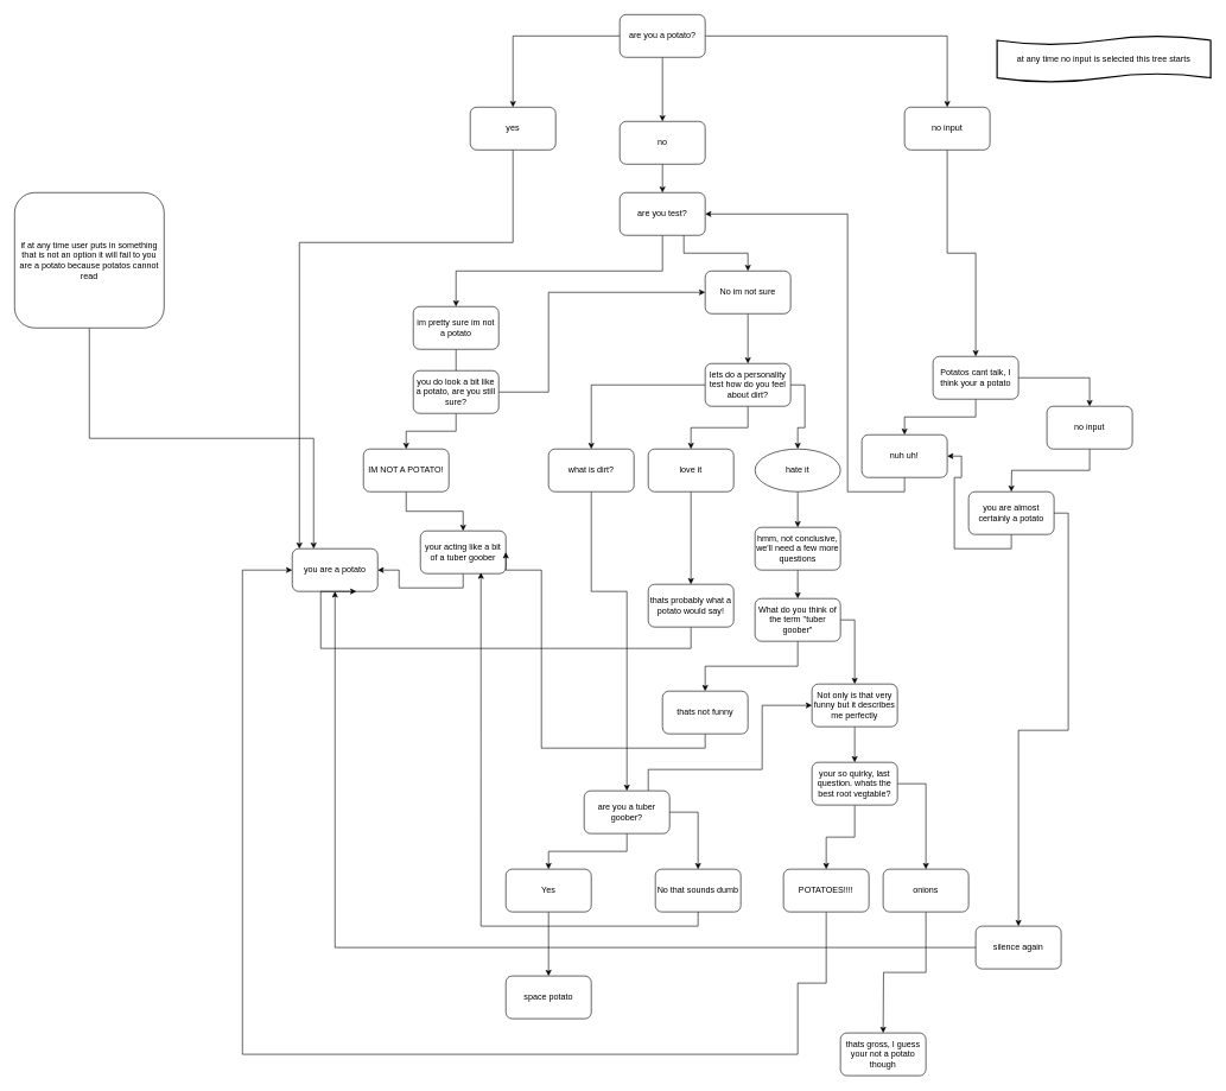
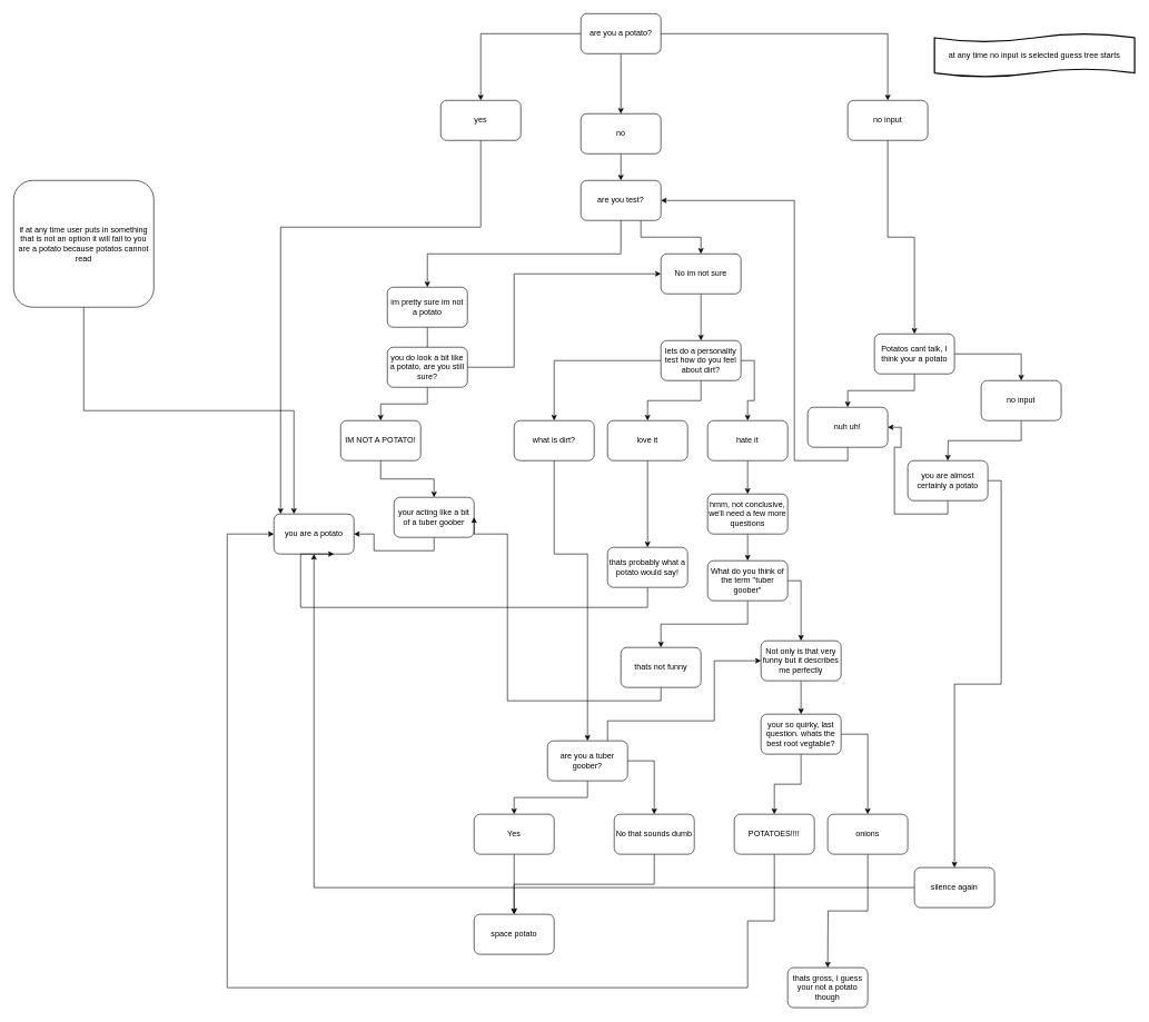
  <mxCell id="0" />
  <mxCell id="1" parent="0" />
  <mxCell id="2" style="edgeStyle=orthogonalEdgeStyle;rounded=0;orthogonalLoop=1;jettySize=auto;html=1;exitX=0.5;exitY=1;exitDx=0;exitDy=0;entryX=0.5;entryY=0;entryDx=0;entryDy=0;" parent="1" source="5" target="9" edge="1"><mxGeometry relative="1" as="geometry" /></mxCell>
  <mxCell id="3" style="edgeStyle=orthogonalEdgeStyle;rounded=0;orthogonalLoop=1;jettySize=auto;html=1;exitX=0;exitY=0.5;exitDx=0;exitDy=0;entryX=0.5;entryY=0;entryDx=0;entryDy=0;" parent="1" source="5" target="7" edge="1"><mxGeometry relative="1" as="geometry" /></mxCell>
  <mxCell id="4" style="edgeStyle=orthogonalEdgeStyle;rounded=0;orthogonalLoop=1;jettySize=auto;html=1;exitX=1;exitY=0.5;exitDx=0;exitDy=0;entryX=0.5;entryY=0;entryDx=0;entryDy=0;" parent="1" source="5" target="11" edge="1"><mxGeometry relative="1" as="geometry" /></mxCell>
  <mxCell id="5" value="are you a potato?" style="rounded=1;whiteSpace=wrap;html=1;" parent="1" vertex="1"><mxGeometry x="870" y="20" width="120" height="60" as="geometry" /></mxCell>
  <mxCell id="6" style="edgeStyle=orthogonalEdgeStyle;rounded=0;orthogonalLoop=1;jettySize=auto;html=1;exitX=0.5;exitY=1;exitDx=0;exitDy=0;" parent="1" source="7" target="12" edge="1"><mxGeometry relative="1" as="geometry"><Array as="points"><mxPoint x="720" y="340" /><mxPoint x="420" y="340" /></Array></mxGeometry></mxCell>
  <mxCell id="7" value="yes" style="rounded=1;whiteSpace=wrap;html=1;" parent="1" vertex="1"><mxGeometry x="660" y="150" width="120" height="60" as="geometry" /></mxCell>
  <mxCell id="8" style="edgeStyle=orthogonalEdgeStyle;rounded=0;orthogonalLoop=1;jettySize=auto;html=1;exitX=0.5;exitY=1;exitDx=0;exitDy=0;entryX=0.5;entryY=0;entryDx=0;entryDy=0;" parent="1" source="9" target="15" edge="1"><mxGeometry relative="1" as="geometry" /></mxCell>
  <mxCell id="9" value="no" style="rounded=1;whiteSpace=wrap;html=1;" parent="1" vertex="1"><mxGeometry x="870" y="170" width="120" height="60" as="geometry" /></mxCell>
  <mxCell id="10" style="edgeStyle=orthogonalEdgeStyle;rounded=0;orthogonalLoop=1;jettySize=auto;html=1;exitX=0.5;exitY=1;exitDx=0;exitDy=0;entryX=0.5;entryY=0;entryDx=0;entryDy=0;" parent="1" source="11" target="26" edge="1"><mxGeometry relative="1" as="geometry"><mxPoint x="1230" y="460" as="targetPoint" /></mxGeometry></mxCell>
  <mxCell id="11" value="no input" style="rounded=1;whiteSpace=wrap;html=1;" parent="1" vertex="1"><mxGeometry x="1270" y="150" width="120" height="60" as="geometry" /></mxCell>
  <mxCell id="12" value="you are a potato" style="rounded=1;whiteSpace=wrap;html=1;" parent="1" vertex="1"><mxGeometry x="410" y="770" width="120" height="60" as="geometry" /></mxCell>
  <mxCell id="13" style="edgeStyle=orthogonalEdgeStyle;rounded=0;orthogonalLoop=1;jettySize=auto;html=1;exitX=0.5;exitY=1;exitDx=0;exitDy=0;" parent="1" source="15" target="17" edge="1"><mxGeometry relative="1" as="geometry"><mxPoint x="820" y="380" as="targetPoint" /></mxGeometry></mxCell>
  <mxCell id="14" style="edgeStyle=orthogonalEdgeStyle;rounded=0;orthogonalLoop=1;jettySize=auto;html=1;exitX=0.75;exitY=1;exitDx=0;exitDy=0;entryX=0.5;entryY=0;entryDx=0;entryDy=0;" parent="1" source="15" target="37" edge="1"><mxGeometry relative="1" as="geometry" /></mxCell>
  <mxCell id="15" value="are you test?" style="rounded=1;whiteSpace=wrap;html=1;" parent="1" vertex="1"><mxGeometry x="870" y="270" width="120" height="60" as="geometry" /></mxCell>
  <mxCell id="16" style="edgeStyle=orthogonalEdgeStyle;rounded=0;orthogonalLoop=1;jettySize=auto;html=1;exitX=0.5;exitY=1;exitDx=0;exitDy=0;" parent="1" source="17" edge="1"><mxGeometry relative="1" as="geometry"><mxPoint x="640" y="550" as="targetPoint" /></mxGeometry></mxCell>
  <mxCell id="17" value="im pretty sure im not a potato" style="rounded=1;whiteSpace=wrap;html=1;" parent="1" vertex="1"><mxGeometry x="580" y="430" width="120" height="60" as="geometry" /></mxCell>
  <mxCell id="18" style="edgeStyle=orthogonalEdgeStyle;rounded=0;orthogonalLoop=1;jettySize=auto;html=1;exitX=0.5;exitY=1;exitDx=0;exitDy=0;" parent="1" source="63" target="23" edge="1"><mxGeometry relative="1" as="geometry"><mxPoint x="660" y="780" as="targetPoint" /><mxPoint x="590" y="730" as="sourcePoint" /></mxGeometry></mxCell>
  <mxCell id="19" style="edgeStyle=orthogonalEdgeStyle;rounded=0;orthogonalLoop=1;jettySize=auto;html=1;exitX=0.5;exitY=1;exitDx=0;exitDy=0;entryX=0.5;entryY=0;entryDx=0;entryDy=0;" parent="1" source="21" target="63" edge="1"><mxGeometry relative="1" as="geometry" /></mxCell>
  <mxCell id="20" style="edgeStyle=orthogonalEdgeStyle;rounded=0;orthogonalLoop=1;jettySize=auto;html=1;exitX=1;exitY=0.5;exitDx=0;exitDy=0;entryX=0;entryY=0.5;entryDx=0;entryDy=0;" parent="1" source="21" target="37" edge="1"><mxGeometry relative="1" as="geometry"><Array as="points"><mxPoint x="770" y="550" /><mxPoint x="770" y="410" /></Array></mxGeometry></mxCell>
  <mxCell id="21" value="you do look a bit like a potato, are you still sure?" style="rounded=1;whiteSpace=wrap;html=1;" parent="1" vertex="1"><mxGeometry x="580" y="520" width="120" height="60" as="geometry" /></mxCell>
  <mxCell id="22" style="edgeStyle=orthogonalEdgeStyle;rounded=0;orthogonalLoop=1;jettySize=auto;html=1;exitX=0.5;exitY=1;exitDx=0;exitDy=0;entryX=1;entryY=0.5;entryDx=0;entryDy=0;" parent="1" source="23" target="12" edge="1"><mxGeometry relative="1" as="geometry" /></mxCell>
  <mxCell id="23" value="your acting like a bit of a tuber goober" style="rounded=1;whiteSpace=wrap;html=1;" parent="1" vertex="1"><mxGeometry x="590" y="745" width="120" height="60" as="geometry" /></mxCell>
  <mxCell id="24" style="edgeStyle=orthogonalEdgeStyle;rounded=0;orthogonalLoop=1;jettySize=auto;html=1;exitX=0.5;exitY=1;exitDx=0;exitDy=0;" parent="1" source="26" target="28" edge="1"><mxGeometry relative="1" as="geometry"><mxPoint x="1270" y="610" as="targetPoint" /></mxGeometry></mxCell>
  <mxCell id="25" style="edgeStyle=orthogonalEdgeStyle;rounded=0;orthogonalLoop=1;jettySize=auto;html=1;exitX=1;exitY=0.5;exitDx=0;exitDy=0;" parent="1" source="26" target="30" edge="1"><mxGeometry relative="1" as="geometry" /></mxCell>
  <mxCell id="26" value="Potatos cant talk, I think your a potato" style="rounded=1;whiteSpace=wrap;html=1;" parent="1" vertex="1"><mxGeometry x="1310" y="500" width="120" height="60" as="geometry" /></mxCell>
  <mxCell id="27" style="edgeStyle=orthogonalEdgeStyle;rounded=0;orthogonalLoop=1;jettySize=auto;html=1;exitX=0.5;exitY=1;exitDx=0;exitDy=0;entryX=1;entryY=0.5;entryDx=0;entryDy=0;" parent="1" source="28" target="15" edge="1"><mxGeometry relative="1" as="geometry"><Array as="points"><mxPoint x="1270" y="690" /><mxPoint x="1190" y="690" /><mxPoint x="1190" y="300" /></Array></mxGeometry></mxCell>
  <mxCell id="28" value="nuh uh!" style="rounded=1;whiteSpace=wrap;html=1;" parent="1" vertex="1"><mxGeometry x="1210" y="610" width="120" height="60" as="geometry" /></mxCell>
  <mxCell id="29" style="edgeStyle=orthogonalEdgeStyle;rounded=0;orthogonalLoop=1;jettySize=auto;html=1;exitX=0.5;exitY=1;exitDx=0;exitDy=0;" parent="1" source="30" edge="1"><mxGeometry relative="1" as="geometry"><mxPoint x="1420" y="690" as="targetPoint" /></mxGeometry></mxCell>
  <mxCell id="30" value="no input" style="rounded=1;whiteSpace=wrap;html=1;" parent="1" vertex="1"><mxGeometry x="1470" y="570" width="120" height="60" as="geometry" /></mxCell>
  <mxCell id="31" style="edgeStyle=orthogonalEdgeStyle;rounded=0;orthogonalLoop=1;jettySize=auto;html=1;exitX=0.5;exitY=1;exitDx=0;exitDy=0;entryX=1;entryY=0.5;entryDx=0;entryDy=0;" parent="1" source="33" target="28" edge="1"><mxGeometry relative="1" as="geometry" /></mxCell>
  <mxCell id="32" style="edgeStyle=orthogonalEdgeStyle;rounded=0;orthogonalLoop=1;jettySize=auto;html=1;exitX=1;exitY=0.5;exitDx=0;exitDy=0;entryX=0.5;entryY=0;entryDx=0;entryDy=0;" parent="1" source="33" target="35" edge="1"><mxGeometry relative="1" as="geometry"><mxPoint x="1270" y="920" as="targetPoint" /></mxGeometry></mxCell>
  <mxCell id="33" value="you are almost certainly a potato" style="rounded=1;whiteSpace=wrap;html=1;" parent="1" vertex="1"><mxGeometry x="1360" y="690" width="120" height="60" as="geometry" /></mxCell>
  <mxCell id="34" style="edgeStyle=orthogonalEdgeStyle;rounded=0;orthogonalLoop=1;jettySize=auto;html=1;exitX=0;exitY=0.5;exitDx=0;exitDy=0;" parent="1" source="35" target="12" edge="1"><mxGeometry relative="1" as="geometry" /></mxCell>
  <mxCell id="35" value="silence again" style="rounded=1;whiteSpace=wrap;html=1;" parent="1" vertex="1"><mxGeometry x="1370" y="1300" width="120" height="60" as="geometry" /></mxCell>
  <mxCell id="36" style="edgeStyle=orthogonalEdgeStyle;rounded=0;orthogonalLoop=1;jettySize=auto;html=1;exitX=0.5;exitY=1;exitDx=0;exitDy=0;" parent="1" source="37" target="41" edge="1"><mxGeometry relative="1" as="geometry"><mxPoint x="1050" y="500" as="targetPoint" /></mxGeometry></mxCell>
  <mxCell id="37" value="No im not sure" style="rounded=1;whiteSpace=wrap;html=1;" parent="1" vertex="1"><mxGeometry x="990" y="380" width="120" height="60" as="geometry" /></mxCell>
  <mxCell id="38" style="edgeStyle=orthogonalEdgeStyle;rounded=0;orthogonalLoop=1;jettySize=auto;html=1;exitX=0.5;exitY=1;exitDx=0;exitDy=0;" parent="1" source="41" target="43" edge="1"><mxGeometry relative="1" as="geometry" /></mxCell>
  <mxCell id="39" style="edgeStyle=orthogonalEdgeStyle;rounded=0;orthogonalLoop=1;jettySize=auto;html=1;exitX=1;exitY=0.5;exitDx=0;exitDy=0;entryX=0.5;entryY=0;entryDx=0;entryDy=0;" parent="1" source="41" target="45" edge="1"><mxGeometry relative="1" as="geometry" /></mxCell>
  <mxCell id="40" style="edgeStyle=orthogonalEdgeStyle;rounded=0;orthogonalLoop=1;jettySize=auto;html=1;exitX=0;exitY=0.5;exitDx=0;exitDy=0;entryX=0.5;entryY=0;entryDx=0;entryDy=0;" parent="1" source="41" target="47" edge="1"><mxGeometry relative="1" as="geometry"><mxPoint x="890" y="710" as="targetPoint" /></mxGeometry></mxCell>
  <mxCell id="41" value="lets do a personality test how do you feel about dirt?" style="rounded=1;whiteSpace=wrap;html=1;" parent="1" vertex="1"><mxGeometry x="990" y="510" width="120" height="60" as="geometry" /></mxCell>
  <mxCell id="42" style="edgeStyle=orthogonalEdgeStyle;rounded=0;orthogonalLoop=1;jettySize=auto;html=1;exitX=0.5;exitY=1;exitDx=0;exitDy=0;entryX=0.5;entryY=0;entryDx=0;entryDy=0;" parent="1" source="43" target="49" edge="1"><mxGeometry relative="1" as="geometry" /></mxCell>
  <mxCell id="43" value="love it" style="rounded=1;whiteSpace=wrap;html=1;" parent="1" vertex="1"><mxGeometry x="910" y="630" width="120" height="60" as="geometry" /></mxCell>
  <mxCell id="44" style="edgeStyle=orthogonalEdgeStyle;rounded=0;orthogonalLoop=1;jettySize=auto;html=1;exitX=0.5;exitY=1;exitDx=0;exitDy=0;entryX=0.5;entryY=0;entryDx=0;entryDy=0;" parent="1" source="45" target="51" edge="1"><mxGeometry relative="1" as="geometry" /></mxCell>
- <mxCell id="45" value="hate it" style="ellipse;whiteSpace=wrap;html=1;" parent="1" vertex="1"><mxGeometry x="1060" y="630" width="120" height="60" as="geometry" /></mxCell>
+ <mxCell id="45" value="hate it" style="rounded=1;whiteSpace=wrap;html=1;" parent="1" vertex="1"><mxGeometry x="1060" y="630" width="120" height="60" as="geometry" /></mxCell>
  <mxCell id="46" style="edgeStyle=orthogonalEdgeStyle;rounded=0;orthogonalLoop=1;jettySize=auto;html=1;exitX=0.5;exitY=1;exitDx=0;exitDy=0;entryX=0.5;entryY=0;entryDx=0;entryDy=0;" parent="1" source="47" target="67" edge="1"><mxGeometry relative="1" as="geometry"><Array as="points"><mxPoint x="830" y="830" /><mxPoint x="880" y="830" /></Array></mxGeometry></mxCell>
  <mxCell id="47" value="what is dirt?" style="rounded=1;whiteSpace=wrap;html=1;" parent="1" vertex="1"><mxGeometry x="770" y="630" width="120" height="60" as="geometry" /></mxCell>
  <mxCell id="48" style="edgeStyle=orthogonalEdgeStyle;rounded=0;orthogonalLoop=1;jettySize=auto;html=1;exitX=0.5;exitY=1;exitDx=0;exitDy=0;entryX=0.75;entryY=1;entryDx=0;entryDy=0;" parent="1" source="49" target="12" edge="1"><mxGeometry relative="1" as="geometry"><Array as="points"><mxPoint x="970" y="910" /><mxPoint x="450" y="910" /></Array></mxGeometry></mxCell>
  <mxCell id="49" value="thats probably what a potato would say!" style="rounded=1;whiteSpace=wrap;html=1;" parent="1" vertex="1"><mxGeometry x="910" y="820" width="120" height="60" as="geometry" /></mxCell>
  <mxCell id="50" style="edgeStyle=orthogonalEdgeStyle;rounded=0;orthogonalLoop=1;jettySize=auto;html=1;exitX=0.5;exitY=1;exitDx=0;exitDy=0;entryX=0.5;entryY=0;entryDx=0;entryDy=0;" parent="1" source="51" target="55" edge="1"><mxGeometry relative="1" as="geometry" /></mxCell>
  <mxCell id="51" value="hmm, not conclusive, we'll need a few more questions" style="rounded=1;whiteSpace=wrap;html=1;" parent="1" vertex="1"><mxGeometry x="1060" y="740" width="120" height="60" as="geometry" /></mxCell>
- <mxCell id="52" value="&lt;span style=&quot;text-wrap: nowrap;&quot;&gt;at any time no input is selected this tree starts&lt;/span&gt;" style="shape=tape;whiteSpace=wrap;html=1;strokeWidth=2;size=0.19" parent="1" vertex="1"><mxGeometry x="1400" y="50" width="300" height="65" as="geometry" /></mxCell>
+ <mxCell id="52" value="&lt;span style=&quot;text-wrap: nowrap;&quot;&gt;at any time no input is selected guess tree starts&lt;/span&gt;" style="shape=tape;whiteSpace=wrap;html=1;strokeWidth=2;size=0.19" parent="1" vertex="1"><mxGeometry x="1400" y="50" width="300" height="65" as="geometry" /></mxCell>
  <mxCell id="53" style="edgeStyle=orthogonalEdgeStyle;rounded=0;orthogonalLoop=1;jettySize=auto;html=1;exitX=0.5;exitY=1;exitDx=0;exitDy=0;" parent="1" source="55" target="57" edge="1"><mxGeometry relative="1" as="geometry"><mxPoint x="990" y="970" as="targetPoint" /></mxGeometry></mxCell>
  <mxCell id="54" style="edgeStyle=orthogonalEdgeStyle;rounded=0;orthogonalLoop=1;jettySize=auto;html=1;exitX=1;exitY=0.5;exitDx=0;exitDy=0;entryX=0.5;entryY=0;entryDx=0;entryDy=0;" parent="1" source="55" target="59" edge="1"><mxGeometry relative="1" as="geometry" /></mxCell>
  <mxCell id="55" value="What do you think of the term &quot;tuber goober&quot;" style="rounded=1;whiteSpace=wrap;html=1;" parent="1" vertex="1"><mxGeometry x="1060" y="840" width="120" height="60" as="geometry" /></mxCell>
  <mxCell id="56" style="edgeStyle=orthogonalEdgeStyle;rounded=0;orthogonalLoop=1;jettySize=auto;html=1;exitX=0.5;exitY=1;exitDx=0;exitDy=0;entryX=1;entryY=0.5;entryDx=0;entryDy=0;" parent="1" source="57" target="23" edge="1"><mxGeometry relative="1" as="geometry"><Array as="points"><mxPoint x="990" y="1050" /><mxPoint x="760" y="1050" /><mxPoint x="760" y="800" /></Array></mxGeometry></mxCell>
  <mxCell id="57" value="thats not funny" style="rounded=1;whiteSpace=wrap;html=1;" parent="1" vertex="1"><mxGeometry x="930" y="970" width="120" height="60" as="geometry" /></mxCell>
  <mxCell id="58" style="edgeStyle=orthogonalEdgeStyle;rounded=0;orthogonalLoop=1;jettySize=auto;html=1;exitX=0.5;exitY=1;exitDx=0;exitDy=0;entryX=0.5;entryY=0;entryDx=0;entryDy=0;" parent="1" source="59" target="62" edge="1"><mxGeometry relative="1" as="geometry" /></mxCell>
  <mxCell id="59" value="Not only is that very funny but it describes me perfectly" style="rounded=1;whiteSpace=wrap;html=1;" parent="1" vertex="1"><mxGeometry x="1140" y="960" width="120" height="60" as="geometry" /></mxCell>
  <mxCell id="60" style="edgeStyle=orthogonalEdgeStyle;rounded=0;orthogonalLoop=1;jettySize=auto;html=1;exitX=0.5;exitY=1;exitDx=0;exitDy=0;" parent="1" source="62" target="74" edge="1"><mxGeometry relative="1" as="geometry" /></mxCell>
  <mxCell id="61" style="edgeStyle=orthogonalEdgeStyle;rounded=0;orthogonalLoop=1;jettySize=auto;html=1;exitX=1;exitY=0.5;exitDx=0;exitDy=0;" parent="1" source="62" target="76" edge="1"><mxGeometry relative="1" as="geometry" /></mxCell>
  <mxCell id="62" value="your so quirky, last question. whats the best root vegtable?" style="rounded=1;whiteSpace=wrap;html=1;" parent="1" vertex="1"><mxGeometry x="1140" y="1070" width="120" height="60" as="geometry" /></mxCell>
  <mxCell id="63" value="IM NOT A POTATO!" style="rounded=1;whiteSpace=wrap;html=1;" parent="1" vertex="1"><mxGeometry x="510" y="630" width="120" height="60" as="geometry" /></mxCell>
  <mxCell id="64" style="edgeStyle=orthogonalEdgeStyle;rounded=0;orthogonalLoop=1;jettySize=auto;html=1;exitX=0.5;exitY=1;exitDx=0;exitDy=0;entryX=0.5;entryY=0;entryDx=0;entryDy=0;" parent="1" source="67" target="69" edge="1"><mxGeometry relative="1" as="geometry"><mxPoint x="800" y="1210" as="targetPoint" /></mxGeometry></mxCell>
  <mxCell id="65" style="edgeStyle=orthogonalEdgeStyle;rounded=0;orthogonalLoop=1;jettySize=auto;html=1;exitX=1;exitY=0.5;exitDx=0;exitDy=0;entryX=0.5;entryY=0;entryDx=0;entryDy=0;" parent="1" source="67" target="71" edge="1"><mxGeometry relative="1" as="geometry" /></mxCell>
  <mxCell id="66" style="edgeStyle=orthogonalEdgeStyle;rounded=0;orthogonalLoop=1;jettySize=auto;html=1;exitX=0.75;exitY=0;exitDx=0;exitDy=0;entryX=0;entryY=0.5;entryDx=0;entryDy=0;" parent="1" source="67" target="59" edge="1"><mxGeometry relative="1" as="geometry"><Array as="points"><mxPoint x="910" y="1080" /><mxPoint x="1070" y="1080" /><mxPoint x="1070" y="990" /></Array></mxGeometry></mxCell>
  <mxCell id="67" value="are you a tuber goober?" style="rounded=1;whiteSpace=wrap;html=1;" parent="1" vertex="1"><mxGeometry x="820" y="1110" width="120" height="60" as="geometry" /></mxCell>
  <mxCell id="68" style="edgeStyle=orthogonalEdgeStyle;rounded=0;orthogonalLoop=1;jettySize=auto;html=1;exitX=0.5;exitY=1;exitDx=0;exitDy=0;" parent="1" source="69" target="70" edge="1"><mxGeometry relative="1" as="geometry" /></mxCell>
  <mxCell id="69" value="Yes" style="rounded=1;whiteSpace=wrap;html=1;" parent="1" vertex="1"><mxGeometry x="710" y="1220" width="120" height="60" as="geometry" /></mxCell>
  <mxCell id="70" value="space potato" style="rounded=1;whiteSpace=wrap;html=1;" parent="1" vertex="1"><mxGeometry x="710" y="1370" width="120" height="60" as="geometry" /></mxCell>
  <mxCell id="71" value="No that sounds dumb" style="rounded=1;whiteSpace=wrap;html=1;" parent="1" vertex="1"><mxGeometry x="920" y="1220" width="120" height="60" as="geometry" /></mxCell>
- <mxCell id="72" style="edgeStyle=orthogonalEdgeStyle;rounded=0;orthogonalLoop=1;jettySize=auto;html=1;exitX=0.5;exitY=1;exitDx=0;exitDy=0;entryX=0.708;entryY=0.978;entryDx=0;entryDy=0;entryPerimeter=0;" parent="1" source="71" target="23" edge="1"><mxGeometry relative="1" as="geometry" /></mxCell>
+ <mxCell id="72" style="edgeStyle=orthogonalEdgeStyle;rounded=0;orthogonalLoop=1;jettySize=auto;html=1;exitX=0.5;exitY=1;exitDx=0;exitDy=0;" parent="1" source="71" target="70" edge="1"><mxGeometry relative="1" as="geometry" /></mxCell>
  <mxCell id="73" style="edgeStyle=orthogonalEdgeStyle;rounded=0;orthogonalLoop=1;jettySize=auto;html=1;exitX=0.5;exitY=1;exitDx=0;exitDy=0;entryX=0;entryY=0.5;entryDx=0;entryDy=0;" parent="1" source="74" target="12" edge="1"><mxGeometry relative="1" as="geometry"><Array as="points"><mxPoint x="1160" y="1380" /><mxPoint x="1120" y="1380" /><mxPoint x="1120" y="1480" /><mxPoint x="340" y="1480" /><mxPoint x="340" y="800" /></Array></mxGeometry></mxCell>
  <mxCell id="74" value="POTATOES!!!!" style="rounded=1;whiteSpace=wrap;html=1;" parent="1" vertex="1"><mxGeometry x="1100" y="1220" width="120" height="60" as="geometry" /></mxCell>
  <mxCell id="75" style="edgeStyle=orthogonalEdgeStyle;rounded=0;orthogonalLoop=1;jettySize=auto;html=1;exitX=0.5;exitY=1;exitDx=0;exitDy=0;" parent="1" source="76" edge="1"><mxGeometry relative="1" as="geometry"><mxPoint x="1240" y="1450" as="targetPoint" /></mxGeometry></mxCell>
  <mxCell id="76" value="onions" style="rounded=1;whiteSpace=wrap;html=1;" parent="1" vertex="1"><mxGeometry x="1240" y="1220" width="120" height="60" as="geometry" /></mxCell>
  <mxCell id="77" value="thats gross, I guess your not a potato though" style="rounded=1;whiteSpace=wrap;html=1;" parent="1" vertex="1"><mxGeometry x="1180" y="1450" width="120" height="60" as="geometry" /></mxCell>
  <mxCell id="78" style="edgeStyle=orthogonalEdgeStyle;rounded=0;orthogonalLoop=1;jettySize=auto;html=1;exitX=0.5;exitY=1;exitDx=0;exitDy=0;entryX=0.25;entryY=0;entryDx=0;entryDy=0;" edge="1" parent="1" source="79" target="12"><mxGeometry relative="1" as="geometry" /></mxCell>
  <mxCell id="79" value="if at any time user puts in something that is not an option it will fail to you are a potato because potatos cannot read" style="rounded=1;whiteSpace=wrap;html=1;" vertex="1" parent="1"><mxGeometry x="20" y="270" width="210" height="190" as="geometry" /></mxCell>
